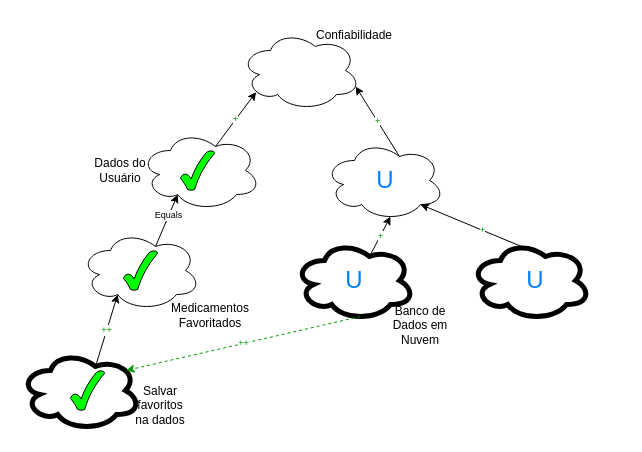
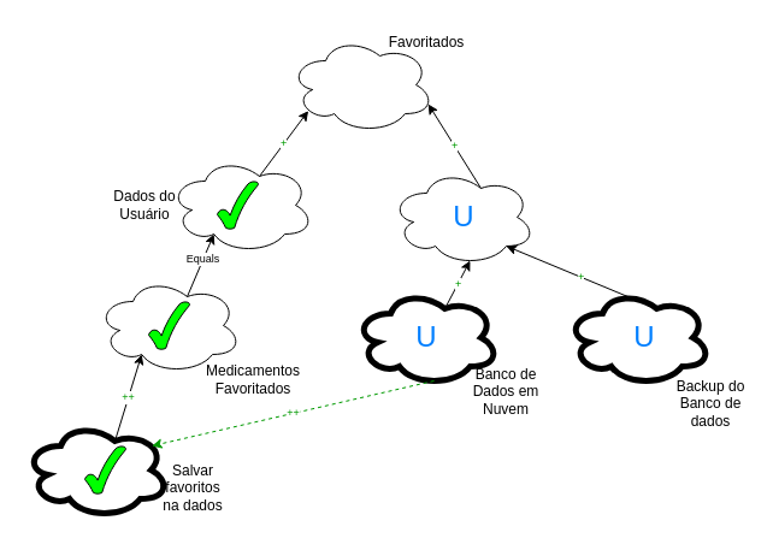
  <mxCell id="0" />
  <mxCell id="1" parent="0" />
  <mxCell id="2" value="" style="ellipse;shape=cloud;whiteSpace=wrap;html=1;imageBorder=none;" parent="1" vertex="1"><mxGeometry x="240" y="30" width="120" height="80" as="geometry" /></mxCell>
- <mxCell id="3" value="Confiabilidade" style="text;html=1;strokeColor=none;fillColor=none;align=center;verticalAlign=middle;whiteSpace=wrap;rounded=0;" parent="1" vertex="1"><mxGeometry x="324" y="20" width="60" height="30" as="geometry" /></mxCell>
+ <mxCell id="3" value="Favoritados" style="text;html=1;strokeColor=none;fillColor=none;align=center;verticalAlign=middle;whiteSpace=wrap;rounded=0;" parent="1" vertex="1"><mxGeometry x="324" y="20" width="60" height="30" as="geometry" /></mxCell>
  <mxCell id="4" value="" style="group" parent="1" vertex="1" connectable="0"><mxGeometry x="90" y="130" width="170" height="80" as="geometry" /></mxCell>
  <mxCell id="5" value="" style="ellipse;shape=cloud;whiteSpace=wrap;html=1;imageBorder=none;" parent="4" vertex="1"><mxGeometry x="50" width="120" height="80" as="geometry" /></mxCell>
  <mxCell id="6" value="Dados do Usuário" style="text;html=1;strokeColor=none;fillColor=none;align=center;verticalAlign=middle;whiteSpace=wrap;rounded=0;" parent="4" vertex="1"><mxGeometry y="25" width="60" height="30" as="geometry" /></mxCell>
  <mxCell id="7" value="" style="verticalLabelPosition=bottom;verticalAlign=top;html=1;shape=mxgraph.basic.tick;labelBackgroundColor=none;fontSize=9;fontColor=#000000;strokeColor=#000000;fillColor=#00FF00;" vertex="1" parent="4"><mxGeometry x="90" y="20" width="34" height="40" as="geometry" /></mxCell>
  <mxCell id="8" value="" style="ellipse;shape=cloud;whiteSpace=wrap;html=1;imageBorder=none;" parent="1" vertex="1"><mxGeometry x="80" y="230" width="120" height="80" as="geometry" /></mxCell>
  <mxCell id="9" value="Medicamentos Favoritados" style="text;html=1;strokeColor=none;fillColor=none;align=center;verticalAlign=middle;whiteSpace=wrap;rounded=0;" parent="1" vertex="1"><mxGeometry x="180" y="300" width="60" height="30" as="geometry" /></mxCell>
  <mxCell id="10" value="" style="ellipse;shape=cloud;whiteSpace=wrap;html=1;strokeColor=#000000;strokeWidth=5;" parent="1" vertex="1"><mxGeometry x="20" y="350" width="120" height="80" as="geometry" /></mxCell>
  <mxCell id="11" value="Salvar favoritos na dados" style="text;html=1;strokeColor=none;fillColor=none;align=center;verticalAlign=middle;whiteSpace=wrap;rounded=0;" parent="1" vertex="1"><mxGeometry x="130" y="390" width="60" height="30" as="geometry" /></mxCell>
  <mxCell id="12" value="" style="ellipse;shape=cloud;whiteSpace=wrap;html=1;strokeColor=#000000;strokeWidth=5;" parent="1" vertex="1"><mxGeometry x="294" y="240" width="120" height="80" as="geometry" /></mxCell>
  <mxCell id="13" value="" style="ellipse;shape=cloud;whiteSpace=wrap;html=1;imageBorder=none;" parent="1" vertex="1"><mxGeometry x="324" y="140" width="120" height="80" as="geometry" /></mxCell>
  <mxCell id="14" value="Banco de Dados em Nuvem" style="text;html=1;strokeColor=none;fillColor=none;align=center;verticalAlign=middle;whiteSpace=wrap;rounded=0;" parent="1" vertex="1"><mxGeometry x="390" y="310" width="60" height="30" as="geometry" /></mxCell>
  <mxCell id="15" value="" style="ellipse;shape=cloud;whiteSpace=wrap;html=1;strokeColor=#000000;strokeWidth=5;" parent="1" vertex="1"><mxGeometry x="470" y="240" width="120" height="80" as="geometry" /></mxCell>
+ <mxCell id="16" value="Backup do Banco de dados" style="text;html=1;strokeColor=none;fillColor=none;align=center;verticalAlign=middle;whiteSpace=wrap;rounded=0;" parent="1" vertex="1"><mxGeometry x="560" y="320" width="60" height="30" as="geometry" /></mxCell>
  <mxCell id="17" value="&lt;font color=&quot;#009900&quot;&gt;+&lt;/font&gt;" style="endArrow=classic;html=1;rounded=0;fontSize=9;fontColor=#000000;entryX=0.13;entryY=0.77;entryDx=0;entryDy=0;entryPerimeter=0;exitX=0.625;exitY=0.2;exitDx=0;exitDy=0;exitPerimeter=0;" parent="1" source="5" target="2" edge="1"><mxGeometry relative="1" as="geometry"><mxPoint x="20" y="-90" as="sourcePoint" /><mxPoint x="380" y="150" as="targetPoint" /></mxGeometry></mxCell>
  <mxCell id="18" value="&lt;font color=&quot;#009900&quot;&gt;+&lt;/font&gt;" style="endArrow=classic;html=1;rounded=0;fontSize=9;fontColor=#000000;exitX=0.625;exitY=0.2;exitDx=0;exitDy=0;exitPerimeter=0;entryX=0.96;entryY=0.7;entryDx=0;entryDy=0;entryPerimeter=0;" parent="1" source="13" target="2" edge="1"><mxGeometry relative="1" as="geometry"><mxPoint x="384" y="40" as="sourcePoint" /><mxPoint x="384" y="40" as="targetPoint" /></mxGeometry></mxCell>
  <mxCell id="19" value="&lt;font style=&quot;font-size: 9px&quot;&gt;Equals&lt;/font&gt;" style="endArrow=classic;html=1;rounded=0;fontSize=9;fontColor=#000000;exitX=0.625;exitY=0.2;exitDx=0;exitDy=0;exitPerimeter=0;entryX=0.31;entryY=0.8;entryDx=0;entryDy=0;entryPerimeter=0;" parent="1" source="8" target="5" edge="1"><mxGeometry x="0.2" relative="1" as="geometry"><mxPoint x="140" y="130" as="sourcePoint" /><mxPoint x="140" y="130" as="targetPoint" /><mxPoint as="offset" /></mxGeometry></mxCell>
  <mxCell id="20" value="&lt;font color=&quot;#009900&quot;&gt;++&lt;/font&gt;" style="endArrow=classic;html=1;rounded=0;fontSize=9;fontColor=#000000;exitX=0.625;exitY=0.2;exitDx=0;exitDy=0;exitPerimeter=0;entryX=0.31;entryY=0.8;entryDx=0;entryDy=0;entryPerimeter=0;" parent="1" source="10" target="8" edge="1"><mxGeometry relative="1" as="geometry"><mxPoint x="80" y="250" as="sourcePoint" /><mxPoint x="80" y="250" as="targetPoint" /></mxGeometry></mxCell>
  <mxCell id="21" value="&lt;font color=&quot;#009900&quot;&gt;+&lt;/font&gt;" style="endArrow=classic;html=1;rounded=0;fontSize=9;fontColor=#000000;exitX=0.625;exitY=0.2;exitDx=0;exitDy=0;exitPerimeter=0;entryX=0.55;entryY=0.95;entryDx=0;entryDy=0;entryPerimeter=0;" parent="1" source="12" target="13" edge="1"><mxGeometry relative="1" as="geometry"><mxPoint x="354" y="140" as="sourcePoint" /><mxPoint x="354" y="140" as="targetPoint" /></mxGeometry></mxCell>
  <mxCell id="22" value="&lt;font color=&quot;#009900&quot;&gt;+&lt;/font&gt;" style="endArrow=classic;html=1;rounded=0;fontSize=9;fontColor=#000000;exitX=0.625;exitY=0.2;exitDx=0;exitDy=0;exitPerimeter=0;entryX=0.8;entryY=0.8;entryDx=0;entryDy=0;entryPerimeter=0;" parent="1" source="15" target="13" edge="1"><mxGeometry relative="1" as="geometry"><mxPoint x="530" y="140" as="sourcePoint" /><mxPoint x="530" y="140" as="targetPoint" /></mxGeometry></mxCell>
  <mxCell id="23" value="&lt;font color=&quot;#009900&quot;&gt;++&lt;/font&gt;" style="endArrow=classic;html=1;rounded=0;fontSize=9;fontColor=#000000;dashed=1;strokeColor=#009900;exitX=0.55;exitY=0.95;exitDx=0;exitDy=0;exitPerimeter=0;entryX=0.88;entryY=0.25;entryDx=0;entryDy=0;entryPerimeter=0;" parent="1" source="12" target="10" edge="1"><mxGeometry relative="1" as="geometry"><mxPoint x="354" y="320" as="sourcePoint" /><mxPoint x="354" y="420" as="targetPoint" /></mxGeometry></mxCell>
  <mxCell id="24" value="" style="verticalLabelPosition=bottom;verticalAlign=top;html=1;shape=mxgraph.basic.tick;labelBackgroundColor=none;fontSize=9;fontColor=#000000;strokeColor=#000000;fillColor=#00FF00;" vertex="1" parent="1"><mxGeometry x="70" y="370" width="34" height="40" as="geometry" /></mxCell>
  <mxCell id="25" value="" style="verticalLabelPosition=bottom;verticalAlign=top;html=1;shape=mxgraph.basic.tick;labelBackgroundColor=none;fontSize=9;fontColor=#000000;strokeColor=#000000;fillColor=#00FF00;" vertex="1" parent="1"><mxGeometry x="123" y="250" width="34" height="40" as="geometry" /></mxCell>
  <mxCell id="26" value="&lt;font style=&quot;font-size: 24px&quot; color=&quot;#007fff&quot;&gt;U&lt;br&gt;&lt;/font&gt;" style="text;html=1;strokeColor=none;fillColor=none;align=center;verticalAlign=middle;whiteSpace=wrap;rounded=0;labelBackgroundColor=none;fontSize=9;fontColor=#000000;" vertex="1" parent="1"><mxGeometry x="520" y="270" width="30" height="20" as="geometry" /></mxCell>
  <mxCell id="27" value="&lt;font style=&quot;font-size: 24px&quot; color=&quot;#007fff&quot;&gt;U&lt;br&gt;&lt;/font&gt;" style="text;html=1;strokeColor=none;fillColor=none;align=center;verticalAlign=middle;whiteSpace=wrap;rounded=0;labelBackgroundColor=none;fontSize=9;fontColor=#000000;" vertex="1" parent="1"><mxGeometry x="339" y="270" width="30" height="20" as="geometry" /></mxCell>
  <mxCell id="28" value="&lt;font style=&quot;font-size: 24px&quot; color=&quot;#007fff&quot;&gt;U&lt;br&gt;&lt;/font&gt;" style="text;html=1;strokeColor=none;fillColor=none;align=center;verticalAlign=middle;whiteSpace=wrap;rounded=0;labelBackgroundColor=none;fontSize=9;fontColor=#000000;" vertex="1" parent="1"><mxGeometry x="370" y="170" width="30" height="20" as="geometry" /></mxCell>
